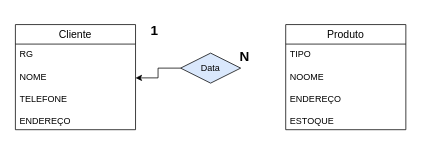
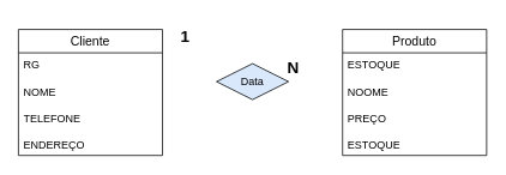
  <mxCell id="0" />
  <mxCell id="1" parent="0" />
  <mxCell id="2" value="Cliente" style="swimlane;fontStyle=0;childLayout=stackLayout;horizontal=1;startSize=26;horizontalStack=0;resizeParent=1;resizeParentMax=0;resizeLast=0;collapsible=1;marginBottom=0;align=center;fontSize=14;" vertex="1" parent="1"><mxGeometry x="20" y="32" width="160" height="140" as="geometry" /></mxCell>
  <mxCell id="3" value="RG" style="text;strokeColor=none;fillColor=none;spacingLeft=4;spacingRight=4;overflow=hidden;rotatable=0;points=[[0,0.5],[1,0.5]];portConstraint=eastwest;fontSize=12;whiteSpace=wrap;html=1;" vertex="1" parent="2"><mxGeometry y="26" width="160" height="30" as="geometry" /></mxCell>
  <mxCell id="4" value="NOME" style="text;strokeColor=none;fillColor=none;spacingLeft=4;spacingRight=4;overflow=hidden;rotatable=0;points=[[0,0.5],[1,0.5]];portConstraint=eastwest;fontSize=12;whiteSpace=wrap;html=1;" vertex="1" parent="2"><mxGeometry y="56" width="160" height="30" as="geometry" /></mxCell>
  <mxCell id="5" value="&lt;div&gt;TELEFONE&lt;/div&gt;&lt;div&gt;&lt;br&gt;&lt;/div&gt;&lt;div&gt;ENDEREÇO&lt;br&gt;&lt;/div&gt;" style="text;strokeColor=none;fillColor=none;spacingLeft=4;spacingRight=4;overflow=hidden;rotatable=0;points=[[0,0.5],[1,0.5]];portConstraint=eastwest;fontSize=12;whiteSpace=wrap;html=1;" vertex="1" parent="2"><mxGeometry y="86" width="160" height="54" as="geometry" /></mxCell>
  <mxCell id="6" value="Produto" style="swimlane;fontStyle=0;childLayout=stackLayout;horizontal=1;startSize=26;horizontalStack=0;resizeParent=1;resizeParentMax=0;resizeLast=0;collapsible=1;marginBottom=0;align=center;fontSize=14;" vertex="1" parent="1"><mxGeometry x="380" y="32" width="160" height="140" as="geometry" /></mxCell>
- <mxCell id="7" value="TIPO" style="text;strokeColor=none;fillColor=none;spacingLeft=4;spacingRight=4;overflow=hidden;rotatable=0;points=[[0,0.5],[1,0.5]];portConstraint=eastwest;fontSize=12;whiteSpace=wrap;html=1;" vertex="1" parent="6"><mxGeometry y="26" width="160" height="30" as="geometry" /></mxCell>
+ <mxCell id="7" value="ESTOQUE" style="text;strokeColor=none;fillColor=none;spacingLeft=4;spacingRight=4;overflow=hidden;rotatable=0;points=[[0,0.5],[1,0.5]];portConstraint=eastwest;fontSize=12;whiteSpace=wrap;html=1;" vertex="1" parent="6"><mxGeometry y="26" width="160" height="30" as="geometry" /></mxCell>
  <mxCell id="8" value="NOOME" style="text;strokeColor=none;fillColor=none;spacingLeft=4;spacingRight=4;overflow=hidden;rotatable=0;points=[[0,0.5],[1,0.5]];portConstraint=eastwest;fontSize=12;whiteSpace=wrap;html=1;" vertex="1" parent="6"><mxGeometry y="56" width="160" height="30" as="geometry" /></mxCell>
- <mxCell id="9" value="&lt;div&gt;ENDEREÇO&lt;/div&gt;&lt;div&gt;&lt;br&gt;&lt;/div&gt;&lt;div&gt;ESTOQUE&lt;br&gt;&lt;/div&gt;" style="text;strokeColor=none;fillColor=none;spacingLeft=4;spacingRight=4;overflow=hidden;rotatable=0;points=[[0,0.5],[1,0.5]];portConstraint=eastwest;fontSize=12;whiteSpace=wrap;html=1;" vertex="1" parent="6"><mxGeometry y="86" width="160" height="54" as="geometry" /></mxCell>
- <mxCell id="10" value="" style="edgeStyle=orthogonalEdgeStyle;rounded=0;orthogonalLoop=1;jettySize=auto;html=1;" edge="1" parent="1" source="11" target="4"><mxGeometry relative="1" as="geometry" /></mxCell>
+ <mxCell id="9" value="&lt;div&gt;PREÇO&lt;/div&gt;&lt;div&gt;&lt;br&gt;&lt;/div&gt;&lt;div&gt;ESTOQUE&lt;br&gt;&lt;/div&gt;" style="text;strokeColor=none;fillColor=none;spacingLeft=4;spacingRight=4;overflow=hidden;rotatable=0;points=[[0,0.5],[1,0.5]];portConstraint=eastwest;fontSize=12;whiteSpace=wrap;html=1;" vertex="1" parent="6"><mxGeometry y="86" width="160" height="54" as="geometry" /></mxCell>
  <mxCell id="11" value="Data" style="rhombus;whiteSpace=wrap;html=1;fillColor=#dae8fc;" vertex="1" parent="1"><mxGeometry x="240" y="70" width="80" height="40" as="geometry" /></mxCell>
  <mxCell id="12" value="&lt;font style=&quot;font-size: 18px;&quot;&gt;&lt;b&gt;1&lt;/b&gt;&lt;/font&gt;" style="text;html=1;align=center;verticalAlign=middle;resizable=0;points=[];autosize=1;strokeColor=none;fillColor=none;" vertex="1" parent="1"><mxGeometry x="190" y="20" width="30" height="40" as="geometry" /></mxCell>
  <mxCell id="13" value="&lt;font style=&quot;font-size: 18px;&quot;&gt;&lt;b&gt;N&lt;/b&gt;&lt;/font&gt;" style="text;html=1;align=center;verticalAlign=middle;resizable=0;points=[];autosize=1;strokeColor=none;fillColor=none;" vertex="1" parent="1"><mxGeometry x="305" y="55" width="40" height="40" as="geometry" /></mxCell>
